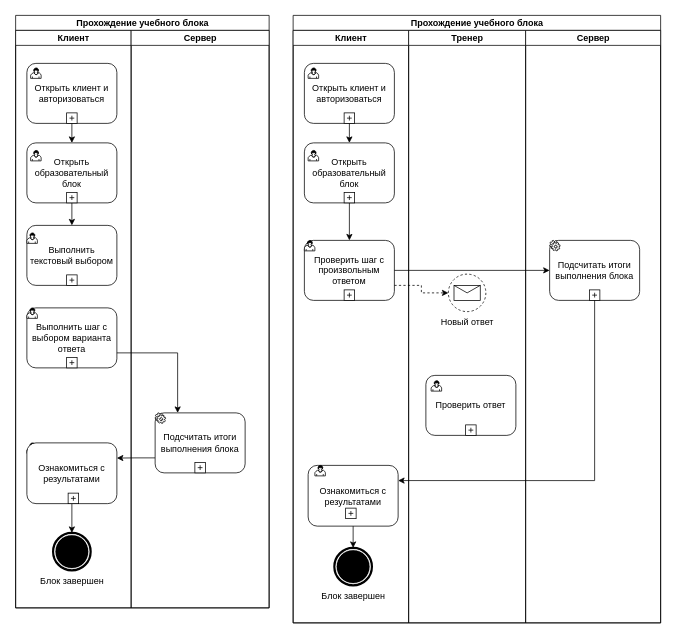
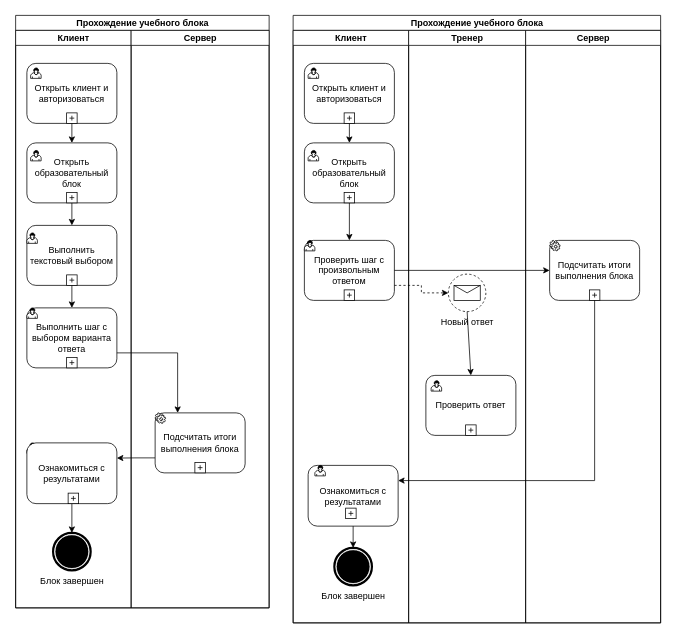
  <mxCell id="0" />
  <mxCell id="1" parent="0" />
  <mxCell id="2" value="Прохождение учебного блока" style="swimlane;html=1;childLayout=stackLayout;resizeParent=1;resizeParentMax=0;startSize=20;" parent="1" vertex="1"><mxGeometry x="20" y="20" width="338" height="790" as="geometry" /></mxCell>
  <mxCell id="3" value="Клиент" style="swimlane;html=1;startSize=20;" parent="2" vertex="1"><mxGeometry y="20" width="154" height="770" as="geometry" /></mxCell>
  <mxCell id="4" value="" style="shape=mxgraph.bpmn.user_task;html=1;outlineConnect=0;" vertex="1" parent="3"><mxGeometry x="15" y="550" width="14" height="14" as="geometry" /></mxCell>
  <mxCell id="5" value="Блок завершен" style="shape=mxgraph.bpmn.shape;html=1;verticalLabelPosition=bottom;labelBackgroundColor=#ffffff;verticalAlign=top;align=center;perimeter=ellipsePerimeter;outlineConnect=0;outline=end;symbol=terminate;" parent="3" vertex="1"><mxGeometry x="50" y="670" width="50" height="50" as="geometry" /></mxCell>
  <mxCell id="6" value="Ознакомиться с результатами" style="shape=ext;rounded=1;html=1;whiteSpace=wrap;" vertex="1" parent="3"><mxGeometry x="15" y="550" width="120" height="81" as="geometry" /></mxCell>
  <mxCell id="7" value="Открыть клиент и авторизоваться" style="shape=ext;rounded=1;html=1;whiteSpace=wrap;" parent="3" vertex="1"><mxGeometry x="15" y="44" width="120" height="80" as="geometry" /></mxCell>
  <mxCell id="8" value="" style="html=1;shape=plus;outlineConnect=0;" vertex="1" parent="3"><mxGeometry x="68" y="110" width="14" height="14" as="geometry" /></mxCell>
  <mxCell id="9" value="Открыть образовательный блок" style="shape=ext;rounded=1;html=1;whiteSpace=wrap;" parent="3" vertex="1"><mxGeometry x="15" y="150" width="120" height="80" as="geometry" /></mxCell>
  <mxCell id="10" value="Выполнить текстовый выбором" style="shape=ext;rounded=1;html=1;whiteSpace=wrap;" parent="3" vertex="1"><mxGeometry x="15" y="260" width="120" height="80" as="geometry" /></mxCell>
  <mxCell id="11" value="Выполнить шаг с выбором варианта ответа" style="shape=ext;rounded=1;html=1;whiteSpace=wrap;" parent="3" vertex="1"><mxGeometry x="15" y="370" width="120" height="80" as="geometry" /></mxCell>
  <mxCell id="12" value="" style="html=1;shape=plus;outlineConnect=0;" vertex="1" parent="3"><mxGeometry x="68" y="436" width="14" height="14" as="geometry" /></mxCell>
  <mxCell id="13" value="" style="html=1;shape=plus;outlineConnect=0;" vertex="1" parent="3"><mxGeometry x="68" y="326" width="14" height="14" as="geometry" /></mxCell>
  <mxCell id="14" value="" style="shape=mxgraph.bpmn.user_task;html=1;outlineConnect=0;" vertex="1" parent="3"><mxGeometry x="15" y="370" width="14" height="14" as="geometry" /></mxCell>
  <mxCell id="15" value="" style="shape=mxgraph.bpmn.user_task;html=1;outlineConnect=0;" parent="3" vertex="1"><mxGeometry x="15" y="270" width="14" height="14" as="geometry" /></mxCell>
+ <mxCell id="16" style="edgeStyle=none;rounded=0;orthogonalLoop=1;jettySize=auto;html=1;exitX=0.5;exitY=1;exitDx=0;exitDy=0;entryX=0.5;entryY=0;entryDx=0;entryDy=0;" parent="3" source="10" target="11" edge="1"><mxGeometry relative="1" as="geometry" /></mxCell>
  <mxCell id="17" style="edgeStyle=none;rounded=0;orthogonalLoop=1;jettySize=auto;html=1;exitX=0.5;exitY=1;exitDx=0;exitDy=0;" parent="3" source="9" target="10" edge="1"><mxGeometry relative="1" as="geometry" /></mxCell>
  <mxCell id="18" value="" style="shape=mxgraph.bpmn.user_task;html=1;outlineConnect=0;" parent="3" vertex="1"><mxGeometry x="20" y="160" width="14" height="14" as="geometry" /></mxCell>
  <mxCell id="19" style="edgeStyle=none;rounded=0;orthogonalLoop=1;jettySize=auto;html=1;exitX=0.5;exitY=1;exitDx=0;exitDy=0;entryX=0.5;entryY=0;entryDx=0;entryDy=0;" parent="3" source="7" target="9" edge="1"><mxGeometry relative="1" as="geometry" /></mxCell>
  <mxCell id="20" value="" style="shape=mxgraph.bpmn.user_task;html=1;outlineConnect=0;" parent="3" vertex="1"><mxGeometry x="20" y="50" width="14" height="14" as="geometry" /></mxCell>
  <mxCell id="21" style="edgeStyle=none;rounded=0;orthogonalLoop=1;jettySize=auto;html=1;exitX=0.5;exitY=1;exitDx=0;exitDy=0;entryX=0.5;entryY=0;entryDx=0;entryDy=0;" edge="1" parent="3" source="6" target="5"><mxGeometry relative="1" as="geometry"><mxPoint x="406" y="560" as="sourcePoint" /><mxPoint x="140" y="610" as="targetPoint" /></mxGeometry></mxCell>
  <mxCell id="22" value="" style="html=1;shape=plus;outlineConnect=0;" vertex="1" parent="3"><mxGeometry x="68" y="216" width="14" height="14" as="geometry" /></mxCell>
  <mxCell id="23" value="" style="html=1;shape=plus;outlineConnect=0;" vertex="1" parent="3"><mxGeometry x="70" y="617" width="14" height="14" as="geometry" /></mxCell>
  <mxCell id="24" style="edgeStyle=orthogonalEdgeStyle;rounded=0;orthogonalLoop=1;jettySize=auto;html=1;exitX=0;exitY=0.75;exitDx=0;exitDy=0;entryX=1;entryY=0.25;entryDx=0;entryDy=0;" parent="2" source="27" target="6" edge="1"><mxGeometry relative="1" as="geometry"><mxPoint x="229" y="1060" as="sourcePoint" /></mxGeometry></mxCell>
  <mxCell id="25" style="edgeStyle=orthogonalEdgeStyle;rounded=0;orthogonalLoop=1;jettySize=auto;html=1;exitX=1;exitY=0.75;exitDx=0;exitDy=0;entryX=0.25;entryY=0;entryDx=0;entryDy=0;" parent="2" source="11" target="27" edge="1"><mxGeometry relative="1" as="geometry"><mxPoint x="75" y="510" as="targetPoint" /><Array as="points"><mxPoint x="216" y="450" /></Array></mxGeometry></mxCell>
  <mxCell id="26" value="Сервер" style="swimlane;html=1;startSize=20;" parent="2" vertex="1"><mxGeometry x="154" y="20" width="184" height="770" as="geometry" /></mxCell>
  <mxCell id="27" value="Подсчитать итоги выполнения блока" style="shape=ext;rounded=1;html=1;whiteSpace=wrap;" vertex="1" parent="26"><mxGeometry x="32" y="510" width="120" height="80" as="geometry" /></mxCell>
  <mxCell id="28" value="" style="shape=mxgraph.bpmn.service_task;html=1;outlineConnect=0;" parent="26" vertex="1"><mxGeometry x="32" y="510" width="14" height="14" as="geometry" /></mxCell>
  <mxCell id="29" value="" style="html=1;shape=plus;outlineConnect=0;" vertex="1" parent="26"><mxGeometry x="85" y="576" width="14" height="14" as="geometry" /></mxCell>
  <mxCell id="30" value="Прохождение учебного блока" style="swimlane;html=1;childLayout=stackLayout;resizeParent=1;resizeParentMax=0;startSize=20;" vertex="1" parent="1"><mxGeometry x="390" y="20" width="490" height="810" as="geometry" /></mxCell>
  <mxCell id="31" value="Клиент" style="swimlane;html=1;startSize=20;" vertex="1" parent="30"><mxGeometry y="20" width="154" height="790" as="geometry" /></mxCell>
  <mxCell id="32" value="Ознакомиться с результатами" style="shape=ext;rounded=1;html=1;whiteSpace=wrap;" vertex="1" parent="31"><mxGeometry x="20" y="580" width="120" height="81" as="geometry" /></mxCell>
  <mxCell id="33" value="" style="shape=mxgraph.bpmn.user_task;html=1;outlineConnect=0;" vertex="1" parent="31"><mxGeometry x="29" y="580" width="14" height="14" as="geometry" /></mxCell>
  <mxCell id="34" value="Проверить шаг с произвольным ответом" style="shape=ext;rounded=1;html=1;whiteSpace=wrap;" vertex="1" parent="31"><mxGeometry x="15" y="280" width="120" height="80" as="geometry" /></mxCell>
  <mxCell id="35" value="" style="shape=mxgraph.bpmn.user_task;html=1;outlineConnect=0;" vertex="1" parent="31"><mxGeometry x="15" y="280" width="14" height="14" as="geometry" /></mxCell>
  <mxCell id="36" value="Открыть клиент и авторизоваться" style="shape=ext;rounded=1;html=1;whiteSpace=wrap;" vertex="1" parent="31"><mxGeometry x="15" y="44" width="120" height="80" as="geometry" /></mxCell>
  <mxCell id="37" value="" style="html=1;shape=plus;outlineConnect=0;" vertex="1" parent="31"><mxGeometry x="68" y="110" width="14" height="14" as="geometry" /></mxCell>
  <mxCell id="38" value="Открыть образовательный блок" style="shape=ext;rounded=1;html=1;whiteSpace=wrap;" vertex="1" parent="31"><mxGeometry x="15" y="150" width="120" height="80" as="geometry" /></mxCell>
  <mxCell id="39" value="" style="html=1;shape=plus;outlineConnect=0;" vertex="1" parent="31"><mxGeometry x="68" y="346" width="14" height="14" as="geometry" /></mxCell>
  <mxCell id="40" style="edgeStyle=none;rounded=0;orthogonalLoop=1;jettySize=auto;html=1;exitX=0.5;exitY=1;exitDx=0;exitDy=0;entryX=0.5;entryY=0;entryDx=0;entryDy=0;" edge="1" parent="31" source="38" target="34"><mxGeometry relative="1" as="geometry"><mxPoint x="75.0" y="260" as="targetPoint" /></mxGeometry></mxCell>
  <mxCell id="41" value="" style="shape=mxgraph.bpmn.user_task;html=1;outlineConnect=0;" vertex="1" parent="31"><mxGeometry x="20" y="160" width="14" height="14" as="geometry" /></mxCell>
  <mxCell id="42" style="edgeStyle=none;rounded=0;orthogonalLoop=1;jettySize=auto;html=1;exitX=0.5;exitY=1;exitDx=0;exitDy=0;entryX=0.5;entryY=0;entryDx=0;entryDy=0;" edge="1" parent="31" source="36" target="38"><mxGeometry relative="1" as="geometry" /></mxCell>
  <mxCell id="43" value="" style="shape=mxgraph.bpmn.user_task;html=1;outlineConnect=0;" vertex="1" parent="31"><mxGeometry x="20" y="50" width="14" height="14" as="geometry" /></mxCell>
  <mxCell id="44" style="edgeStyle=none;rounded=0;orthogonalLoop=1;jettySize=auto;html=1;exitX=0.5;exitY=1;exitDx=0;exitDy=0;entryX=0.5;entryY=0;entryDx=0;entryDy=0;" edge="1" parent="31" source="32" target="47"><mxGeometry relative="1" as="geometry"><mxPoint x="406" y="560" as="sourcePoint" /><mxPoint x="140" y="610" as="targetPoint" /></mxGeometry></mxCell>
  <mxCell id="45" value="" style="html=1;shape=plus;outlineConnect=0;" vertex="1" parent="31"><mxGeometry x="70" y="637" width="14" height="14" as="geometry" /></mxCell>
  <mxCell id="46" value="" style="html=1;shape=plus;outlineConnect=0;" vertex="1" parent="31"><mxGeometry x="68" y="216" width="14" height="14" as="geometry" /></mxCell>
  <mxCell id="47" value="Блок завершен" style="shape=mxgraph.bpmn.shape;html=1;verticalLabelPosition=bottom;labelBackgroundColor=#ffffff;verticalAlign=top;align=center;perimeter=ellipsePerimeter;outlineConnect=0;outline=end;symbol=terminate;" vertex="1" parent="31"><mxGeometry x="55" y="690" width="50" height="50" as="geometry" /></mxCell>
  <mxCell id="48" value="Тренер" style="swimlane;html=1;startSize=20;" vertex="1" parent="30"><mxGeometry x="154" y="20" width="156" height="790" as="geometry" /></mxCell>
  <mxCell id="49" value="Новый ответ" style="shape=mxgraph.bpmn.shape;html=1;verticalLabelPosition=bottom;labelBackgroundColor=#ffffff;verticalAlign=top;align=center;perimeter=ellipsePerimeter;outlineConnect=0;outline=eventNonint;symbol=message;" vertex="1" parent="48"><mxGeometry x="53" y="325" width="50" height="50" as="geometry" /></mxCell>
+ <mxCell id="50" style="edgeStyle=none;rounded=0;orthogonalLoop=1;jettySize=auto;html=1;exitX=0.5;exitY=1;exitDx=0;exitDy=0;entryX=0.5;entryY=0;entryDx=0;entryDy=0;" edge="1" parent="48" source="49" target="51"><mxGeometry relative="1" as="geometry"><mxPoint x="93" y="500" as="targetPoint" /><mxPoint x="-9" y="440" as="sourcePoint" /></mxGeometry></mxCell>
  <mxCell id="51" value="Проверить ответ" style="html=1;whiteSpace=wrap;rounded=1;dropTarget=0;" vertex="1" parent="48"><mxGeometry x="23" y="460" width="120" height="80" as="geometry" /></mxCell>
  <mxCell id="52" value="" style="html=1;shape=mxgraph.bpmn.user_task;outlineConnect=0;" vertex="1" parent="51"><mxGeometry width="14" height="14" relative="1" as="geometry"><mxPoint x="7" y="7" as="offset" /></mxGeometry></mxCell>
  <mxCell id="53" value="" style="html=1;shape=plus;outlineConnect=0;" vertex="1" parent="48"><mxGeometry x="76" y="526" width="14" height="14" as="geometry" /></mxCell>
  <mxCell id="54" value="Сервер" style="swimlane;html=1;startSize=20;" vertex="1" parent="30"><mxGeometry x="310" y="20" width="180" height="790" as="geometry" /></mxCell>
  <mxCell id="55" value="Подсчитать итоги выполнения блока" style="shape=ext;rounded=1;html=1;whiteSpace=wrap;" vertex="1" parent="54"><mxGeometry x="32" y="280" width="120" height="80" as="geometry" /></mxCell>
  <mxCell id="56" value="" style="html=1;shape=plus;outlineConnect=0;" vertex="1" parent="54"><mxGeometry x="85" y="346" width="14" height="14" as="geometry" /></mxCell>
  <mxCell id="57" value="" style="shape=mxgraph.bpmn.service_task;html=1;outlineConnect=0;" vertex="1" parent="54"><mxGeometry x="32" y="280" width="14" height="14" as="geometry" /></mxCell>
  <mxCell id="58" style="edgeStyle=orthogonalEdgeStyle;rounded=0;orthogonalLoop=1;jettySize=auto;html=1;exitX=0.5;exitY=1;exitDx=0;exitDy=0;entryX=1;entryY=0.25;entryDx=0;entryDy=0;" edge="1" parent="30" source="55" target="32"><mxGeometry relative="1" as="geometry"><mxPoint x="229" y="1060" as="sourcePoint" /></mxGeometry></mxCell>
  <mxCell id="59" style="edgeStyle=orthogonalEdgeStyle;rounded=0;orthogonalLoop=1;jettySize=auto;html=1;exitX=1;exitY=0.75;exitDx=0;exitDy=0;entryX=0;entryY=0.5;entryDx=0;entryDy=0;dashed=1;" edge="1" parent="30" source="34" target="49"><mxGeometry relative="1" as="geometry"><mxPoint x="75" y="510" as="targetPoint" /></mxGeometry></mxCell>
  <mxCell id="60" style="edgeStyle=orthogonalEdgeStyle;rounded=0;orthogonalLoop=1;jettySize=auto;html=1;exitX=1;exitY=0.5;exitDx=0;exitDy=0;entryX=0;entryY=0.5;entryDx=0;entryDy=0;startArrow=none;startFill=0;" edge="1" parent="30" source="34" target="55"><mxGeometry relative="1" as="geometry" /></mxCell>
